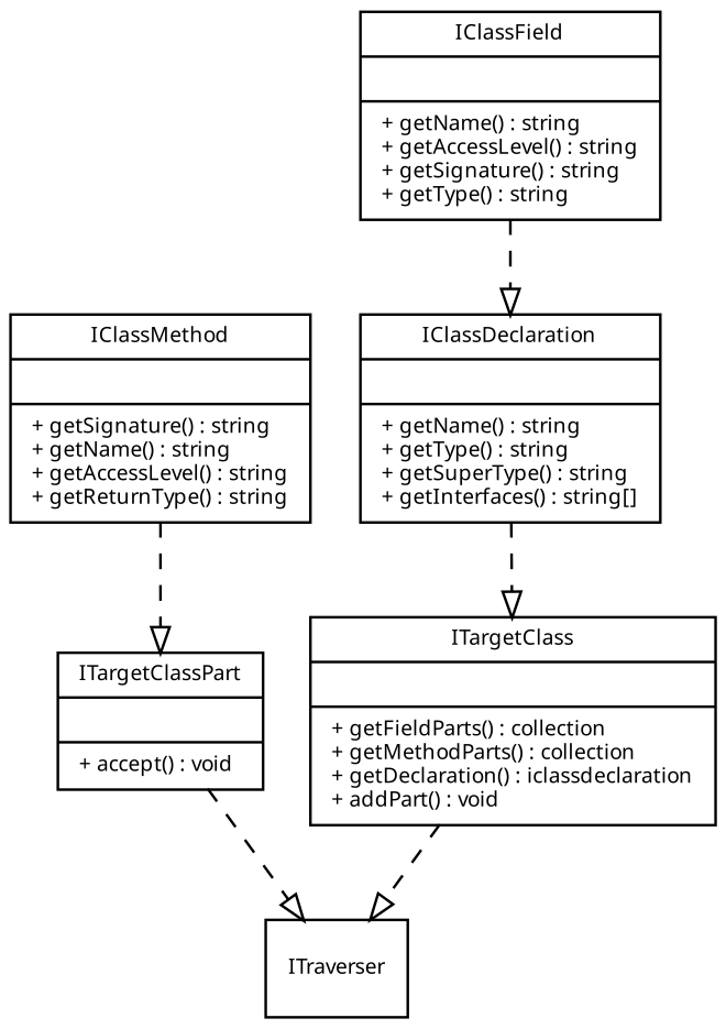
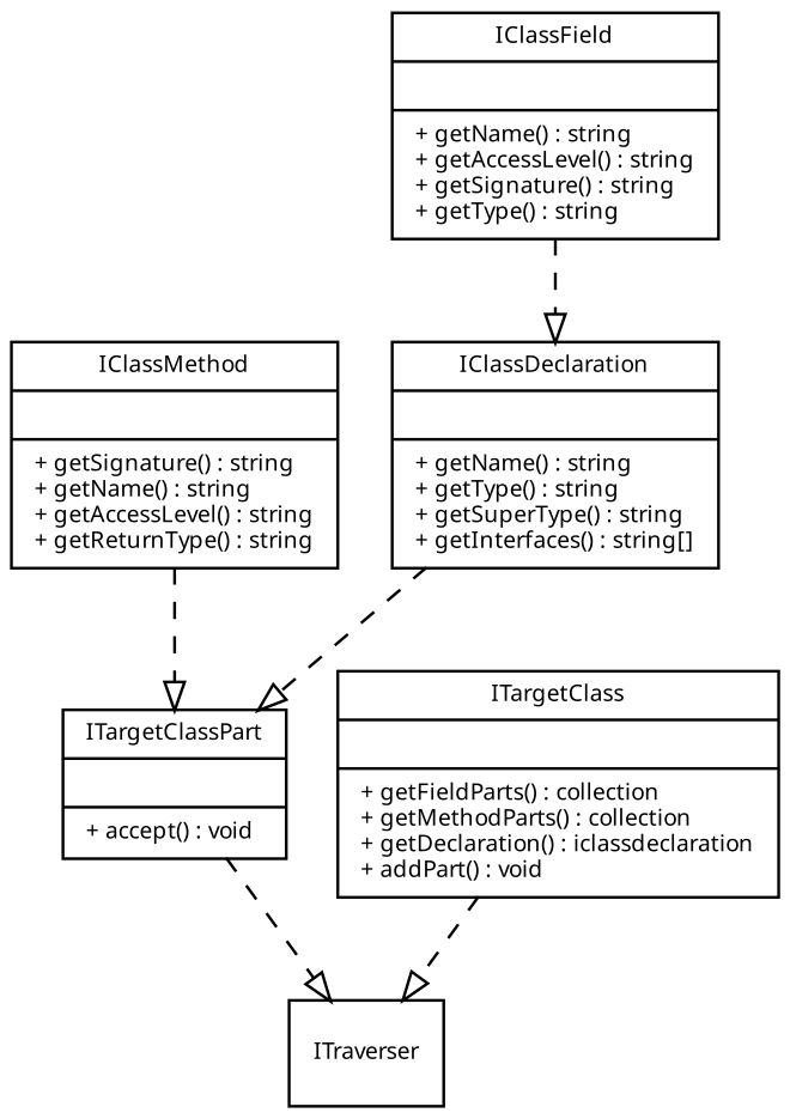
  digraph {
    node [fontname=Sans fontsize=8 shape=record]
    edge [arrowhead=empty style=dashed]
    n1 [label="{IClassDeclaration||+ getName() : string\l+ getType() : string\l+ getSuperType() : string\l+ getInterfaces() : string[]\l}"]
    n2 [label="{ITargetClassPart||+ accept() : void\l}"]
    ITraverser
    n4 [label="{IClassField||+ getName() : string\l+ getAccessLevel() : string\l+ getSignature() : string\l+ getType() : string\l}"]
    n5 [label="{IClassMethod||+ getSignature() : string\l+ getName() : string\l+ getAccessLevel() : string\l+ getReturnType() : string\l}"]
    n6 [label="{ITargetClass||+ getFieldParts() : collection\l+ getMethodParts() : collection\l+ getDeclaration() : iclassdeclaration\l+ addPart() : void\l}"]
-   n1 -> n6
+   n1 -> n2
    n2 -> ITraverser
    n4 -> n1
    n5 -> n2
    n6 -> ITraverser
  }
